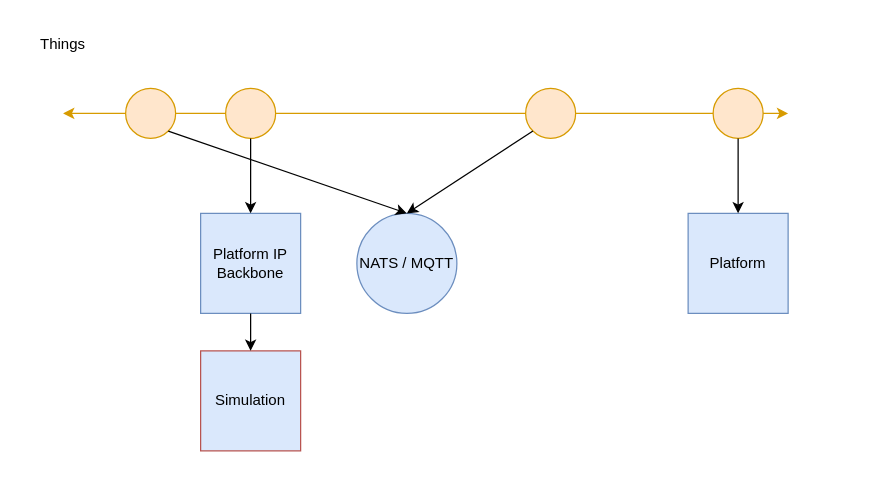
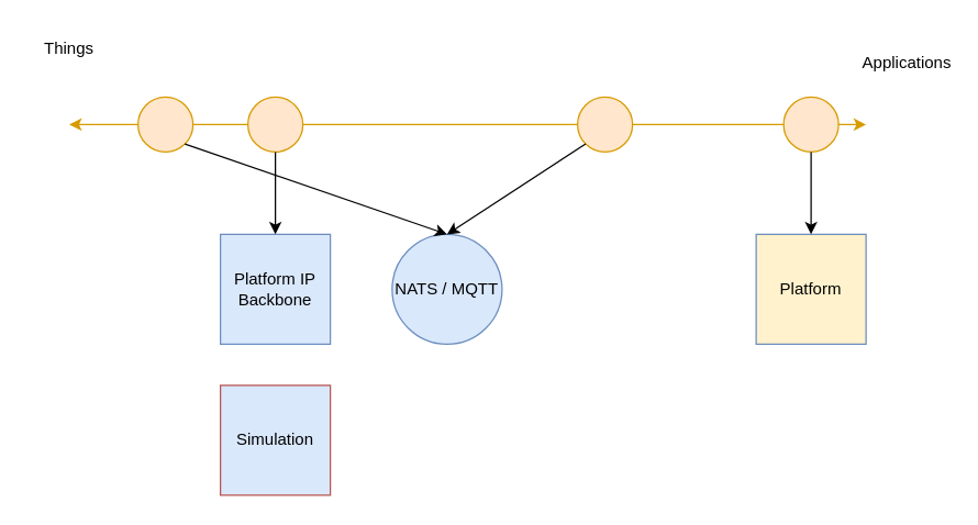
  <mxCell id="0" />
  <mxCell id="1" parent="0" />
  <mxCell id="2" value="" style="endArrow=classic;startArrow=none;html=1;rounded=0;fillColor=#ffe6cc;strokeColor=#d79b00;" edge="1" parent="1" source="6"><mxGeometry width="50" height="50" relative="1" as="geometry"><mxPoint x="50" y="90" as="sourcePoint" /><mxPoint x="630" y="90" as="targetPoint" /></mxGeometry></mxCell>
  <mxCell id="3" value="" style="ellipse;whiteSpace=wrap;html=1;aspect=fixed;fillColor=#ffe6cc;strokeColor=#d79b00;" vertex="1" parent="1"><mxGeometry x="180" y="70" width="40" height="40" as="geometry" /></mxCell>
  <mxCell id="4" value="" style="endArrow=none;startArrow=none;html=1;rounded=0;fillColor=#ffe6cc;strokeColor=#d79b00;" edge="1" parent="1" source="10" target="3"><mxGeometry width="50" height="50" relative="1" as="geometry"><mxPoint x="50" y="90" as="sourcePoint" /><mxPoint x="630" y="90" as="targetPoint" /></mxGeometry></mxCell>
  <mxCell id="5" value="" style="ellipse;whiteSpace=wrap;html=1;aspect=fixed;fillColor=#ffe6cc;strokeColor=#d79b00;" vertex="1" parent="1"><mxGeometry x="570" y="70" width="40" height="40" as="geometry" /></mxCell>
  <mxCell id="6" value="" style="ellipse;whiteSpace=wrap;html=1;aspect=fixed;fillColor=#ffe6cc;strokeColor=#d79b00;" vertex="1" parent="1"><mxGeometry x="420" y="70" width="40" height="40" as="geometry" /></mxCell>
  <mxCell id="7" value="" style="endArrow=none;startArrow=none;html=1;rounded=0;fillColor=#ffe6cc;strokeColor=#d79b00;" edge="1" parent="1" source="3" target="6"><mxGeometry width="50" height="50" relative="1" as="geometry"><mxPoint x="150" y="90" as="sourcePoint" /><mxPoint x="630" y="90" as="targetPoint" /></mxGeometry></mxCell>
  <mxCell id="8" value="Platform IP Backbone" style="whiteSpace=wrap;html=1;aspect=fixed;fillColor=#dae8fc;strokeColor=#6c8ebf;" vertex="1" parent="1"><mxGeometry x="160" y="170" width="80" height="80" as="geometry" /></mxCell>
  <mxCell id="9" value="NATS / MQTT" style="ellipse;whiteSpace=wrap;html=1;aspect=fixed;fillColor=#dae8fc;strokeColor=#6c8ebf;" vertex="1" parent="1"><mxGeometry x="285" y="170" width="80" height="80" as="geometry" /></mxCell>
  <mxCell id="10" value="" style="ellipse;whiteSpace=wrap;html=1;aspect=fixed;fillColor=#ffe6cc;strokeColor=#d79b00;" vertex="1" parent="1"><mxGeometry x="100" y="70" width="40" height="40" as="geometry" /></mxCell>
  <mxCell id="11" value="" style="endArrow=none;startArrow=classic;html=1;rounded=0;fillColor=#ffe6cc;strokeColor=#d79b00;" edge="1" parent="1" target="10"><mxGeometry width="50" height="50" relative="1" as="geometry"><mxPoint x="50" y="90" as="sourcePoint" /><mxPoint x="180" y="90" as="targetPoint" /></mxGeometry></mxCell>
- <mxCell id="12" value="Platform" style="whiteSpace=wrap;html=1;aspect=fixed;fillColor=#dae8fc;strokeColor=#6c8ebf;" vertex="1" parent="1"><mxGeometry x="550" y="170" width="80" height="80" as="geometry" /></mxCell>
+ <mxCell id="12" value="Platform" style="whiteSpace=wrap;html=1;aspect=fixed;fillColor=#fff2cc;strokeColor=#6c8ebf;" vertex="1" parent="1"><mxGeometry x="550" y="170" width="80" height="80" as="geometry" /></mxCell>
  <mxCell id="13" value="Things" style="text;html=1;strokeColor=none;fillColor=none;align=center;verticalAlign=middle;whiteSpace=wrap;rounded=0;" vertex="1" parent="1"><mxGeometry x="20" y="20" width="60" height="30" as="geometry" /></mxCell>
+ <mxCell id="14" value="Applications" style="text;html=1;strokeColor=none;fillColor=none;align=center;verticalAlign=middle;whiteSpace=wrap;rounded=0;" vertex="1" parent="1"><mxGeometry x="630" y="30" width="60" height="30" as="geometry" /></mxCell>
  <mxCell id="15" value="" style="endArrow=classic;html=1;rounded=0;exitX=0.5;exitY=1;exitDx=0;exitDy=0;entryX=0.5;entryY=0;entryDx=0;entryDy=0;" edge="1" parent="1" source="3" target="8"><mxGeometry width="50" height="50" relative="1" as="geometry"><mxPoint x="-90" y="280" as="sourcePoint" /><mxPoint x="-40" y="230" as="targetPoint" /></mxGeometry></mxCell>
  <mxCell id="16" value="" style="endArrow=classic;html=1;rounded=0;exitX=1;exitY=1;exitDx=0;exitDy=0;entryX=0.5;entryY=0;entryDx=0;entryDy=0;" edge="1" parent="1" source="10" target="9"><mxGeometry width="50" height="50" relative="1" as="geometry"><mxPoint x="210" y="120" as="sourcePoint" /><mxPoint x="210" y="180" as="targetPoint" /></mxGeometry></mxCell>
  <mxCell id="17" value="" style="endArrow=classic;html=1;rounded=0;exitX=0;exitY=1;exitDx=0;exitDy=0;entryX=0.5;entryY=0;entryDx=0;entryDy=0;" edge="1" parent="1" source="6" target="9"><mxGeometry width="50" height="50" relative="1" as="geometry"><mxPoint x="210" y="120" as="sourcePoint" /><mxPoint x="210" y="180" as="targetPoint" /></mxGeometry></mxCell>
  <mxCell id="18" value="" style="endArrow=classic;html=1;rounded=0;exitX=0.5;exitY=1;exitDx=0;exitDy=0;entryX=0.5;entryY=0;entryDx=0;entryDy=0;" edge="1" parent="1" source="5" target="12"><mxGeometry width="50" height="50" relative="1" as="geometry"><mxPoint x="250" y="-40" as="sourcePoint" /><mxPoint x="300" y="-90" as="targetPoint" /></mxGeometry></mxCell>
  <mxCell id="19" value="Simulation" style="whiteSpace=wrap;html=1;aspect=fixed;fillColor=#dae8fc;strokeColor=#b85450;" vertex="1" parent="1"><mxGeometry x="160" y="280" width="80" height="80" as="geometry" /></mxCell>
- <mxCell id="20" value="" style="endArrow=classic;html=1;rounded=0;exitX=0.5;exitY=1;exitDx=0;exitDy=0;" edge="1" parent="1" source="8" target="19"><mxGeometry width="50" height="50" relative="1" as="geometry"><mxPoint x="60" y="320" as="sourcePoint" /><mxPoint x="110" y="270" as="targetPoint" /></mxGeometry></mxCell>
